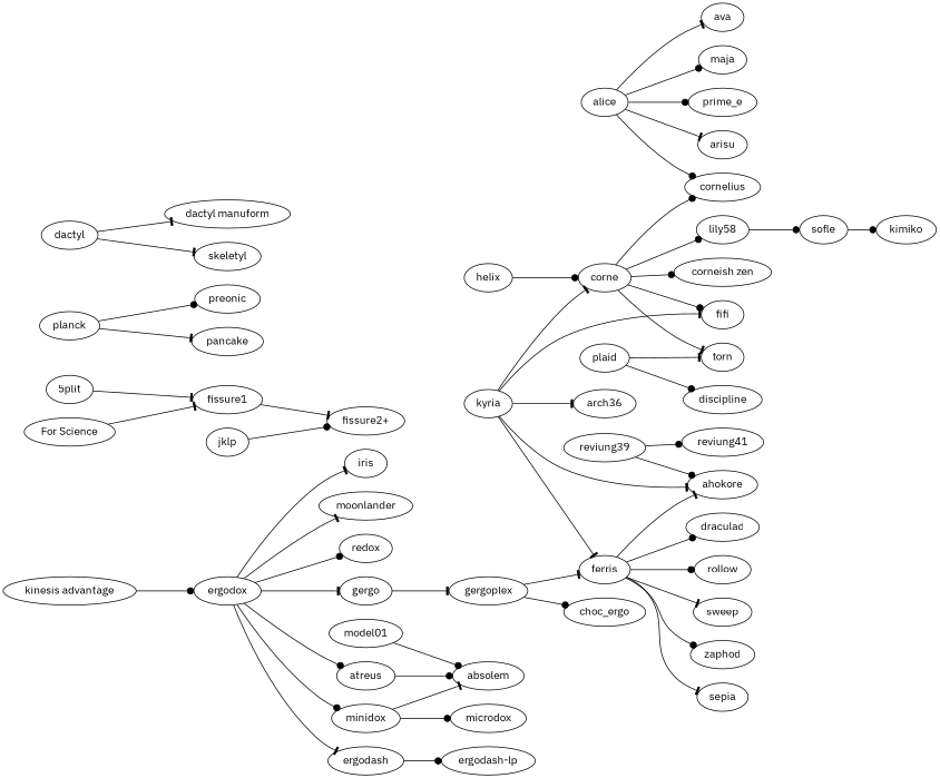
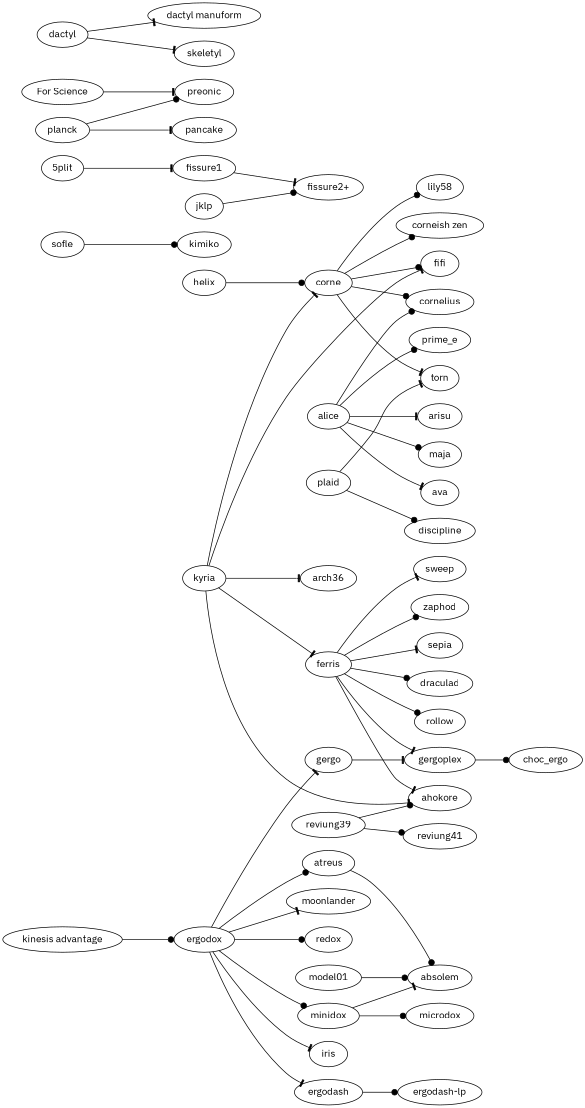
  digraph {
    fontname="IBM Plex Sans"
    rankdir=LR
    node [fontname="IBM Plex Sans"]
    edge [arrowhead=dot fontname="IBM Plex Sans"]
    helix
    corne
    "corneish zen"
    cornelius
    fifi
    kyria
    lily58
    torn
    ahokore
    arch36
    ferris
    sofle
    kimiko
    sepia
    draculad
    rollow
    sweep
    zaphod
    "kinesis advantage"
    ergodox
    atreus
    ergodash
    gergo
    iris
    minidox
    moonlander
    redox
    "ergodash-lp"
    choc_ergo
    gergoplex
    absolem
    microdox
    model01
    "5plit"
    fissure1
    "fissure2+"
    "For Science"
    jklp
    reviung39
    reviung41
    plaid
    discipline
    planck
    preonic
    pancake
    alice
    arisu
    ava
    maja
    prime_e
    dactyl
    "dactyl manuform"
    skeletyl
    subgraph sub_1 {
      helix
      corne
      "corneish zen"
      cornelius
      fifi
      kyria
      lily58
      torn
      ahokore
      arch36
      ferris
      sofle
      kimiko
      sepia
      draculad
      rollow
      sweep
      zaphod
      "kinesis advantage"
      ergodox
      atreus
      ergodash
      gergo
      iris
      minidox
      moonlander
      redox
      "ergodash-lp"
      choc_ergo
      gergoplex
      absolem
      microdox
      model01
      "5plit"
      fissure1
      "fissure2+"
      "For Science"
      jklp
    }
    subgraph sub_2 {
      ahokore
      atreus
      absolem
      reviung39
      reviung41
    }
    subgraph sub_3 {
      torn
      plaid
      discipline
      planck
      preonic
      pancake
    }
    subgraph sub_4 {
      cornelius
      alice
      arisu
      ava
      maja
      prime_e
    }
    helix -> corne
    corne -> "corneish zen"
    corne -> cornelius
    corne -> fifi
    corne -> lily58
    corne -> torn [arrowhead=tee]
    kyria -> corne [arrowhead=tee]
    kyria -> fifi [arrowhead=tee]
    kyria -> ahokore [arrowhead=tee]
    kyria -> arch36 [arrowhead=tee]
    kyria -> ferris [arrowhead=tee]
-   lily58 -> sofle
    ferris -> ahokore [arrowhead=tee]
    ferris -> sepia [arrowhead=tee]
    ferris -> draculad
    ferris -> rollow
    ferris -> sweep [arrowhead=tee]
    ferris -> zaphod
    sofle -> kimiko
    "kinesis advantage" -> ergodox
    ergodox -> atreus
    ergodox -> ergodash [arrowhead=tee]
    ergodox -> gergo [arrowhead=tee]
    ergodox -> iris [arrowhead=tee]
    ergodox -> minidox
    ergodox -> moonlander [arrowhead=tee]
    ergodox -> redox
    atreus -> absolem
    ergodash -> "ergodash-lp"
    gergo -> gergoplex [arrowhead=tee]
    minidox -> absolem [arrowhead=tee]
    minidox -> microdox
-   gergoplex -> ferris [arrowhead=tee]
+   ferris -> gergoplex [arrowhead=tee]
    gergoplex -> choc_ergo
    model01 -> absolem
    "5plit" -> fissure1 [arrowhead=tee]
    fissure1 -> "fissure2+" [arrowhead=tee]
-   "For Science" -> fissure1 [arrowhead=tee]
+   "For Science" -> preonic [arrowhead=tee]
    jklp -> "fissure2+"
    reviung39 -> ahokore
    reviung39 -> reviung41
    plaid -> torn [arrowhead=tee]
    plaid -> discipline
    planck -> preonic
    planck -> pancake [arrowhead=tee]
    alice -> cornelius
    alice -> arisu [arrowhead=tee]
    alice -> ava [arrowhead=tee]
    alice -> maja
    alice -> prime_e
    dactyl -> "dactyl manuform" [arrowhead=tee]
    dactyl -> skeletyl [arrowhead=tee]
  }
